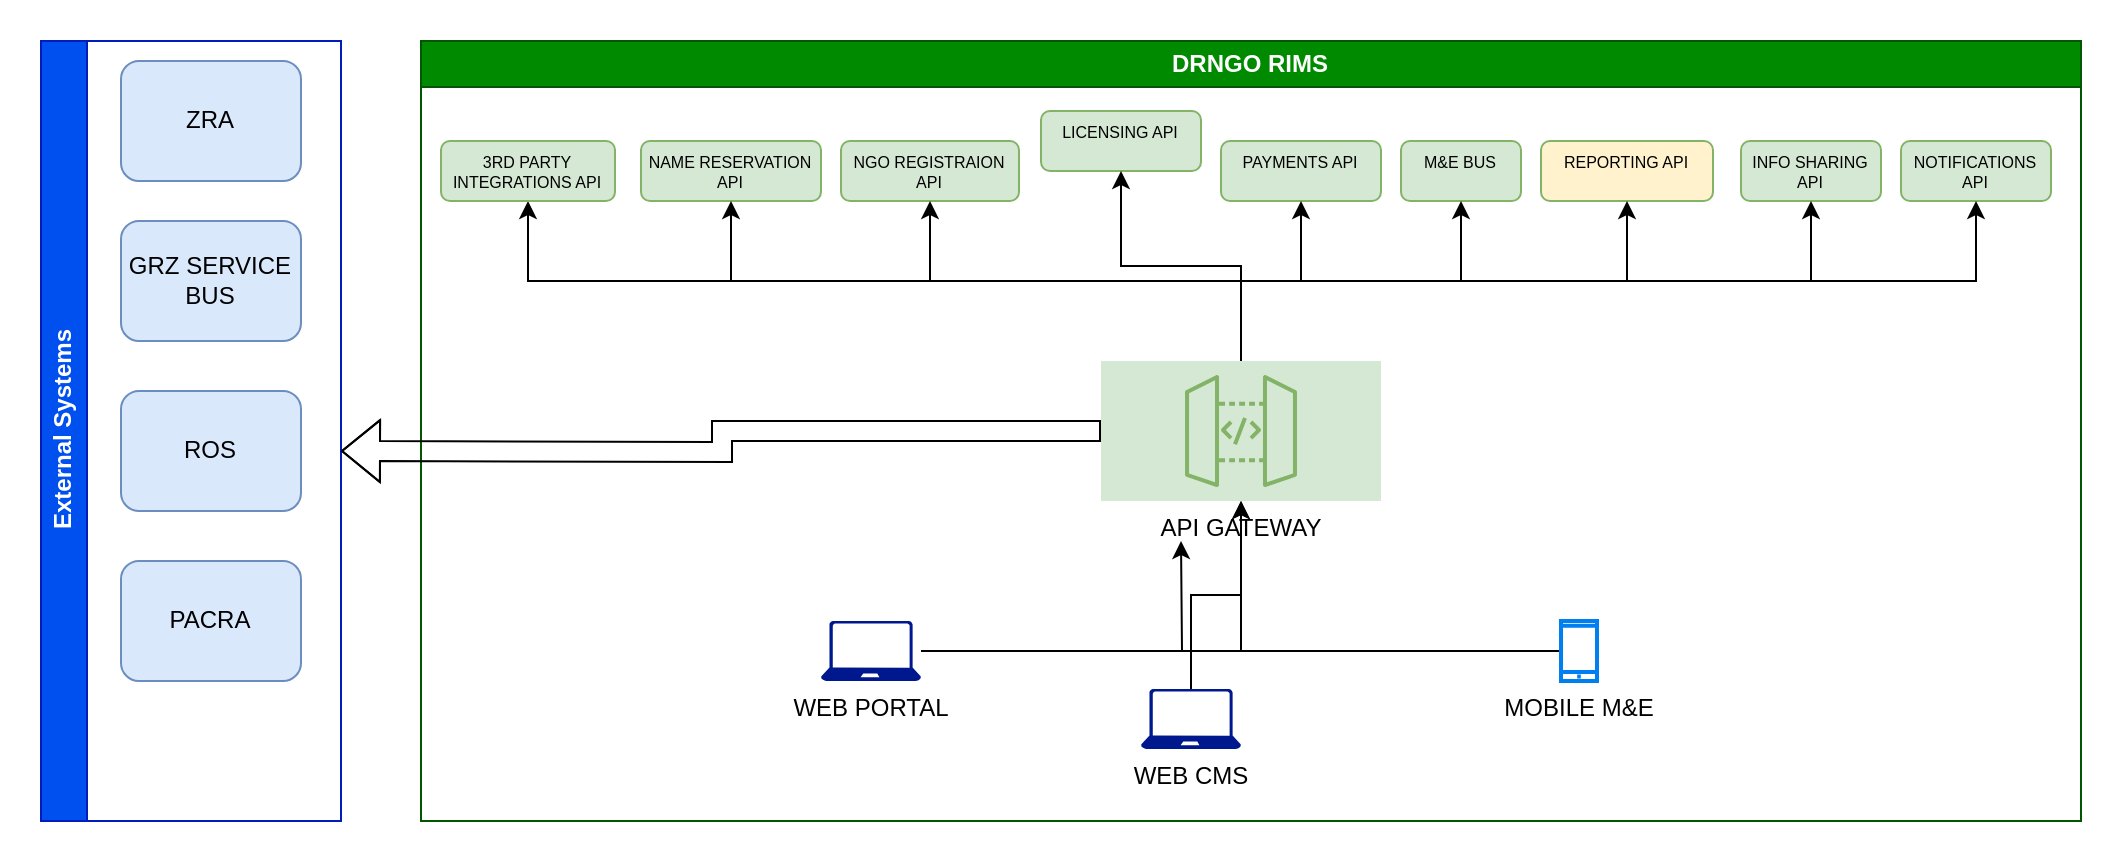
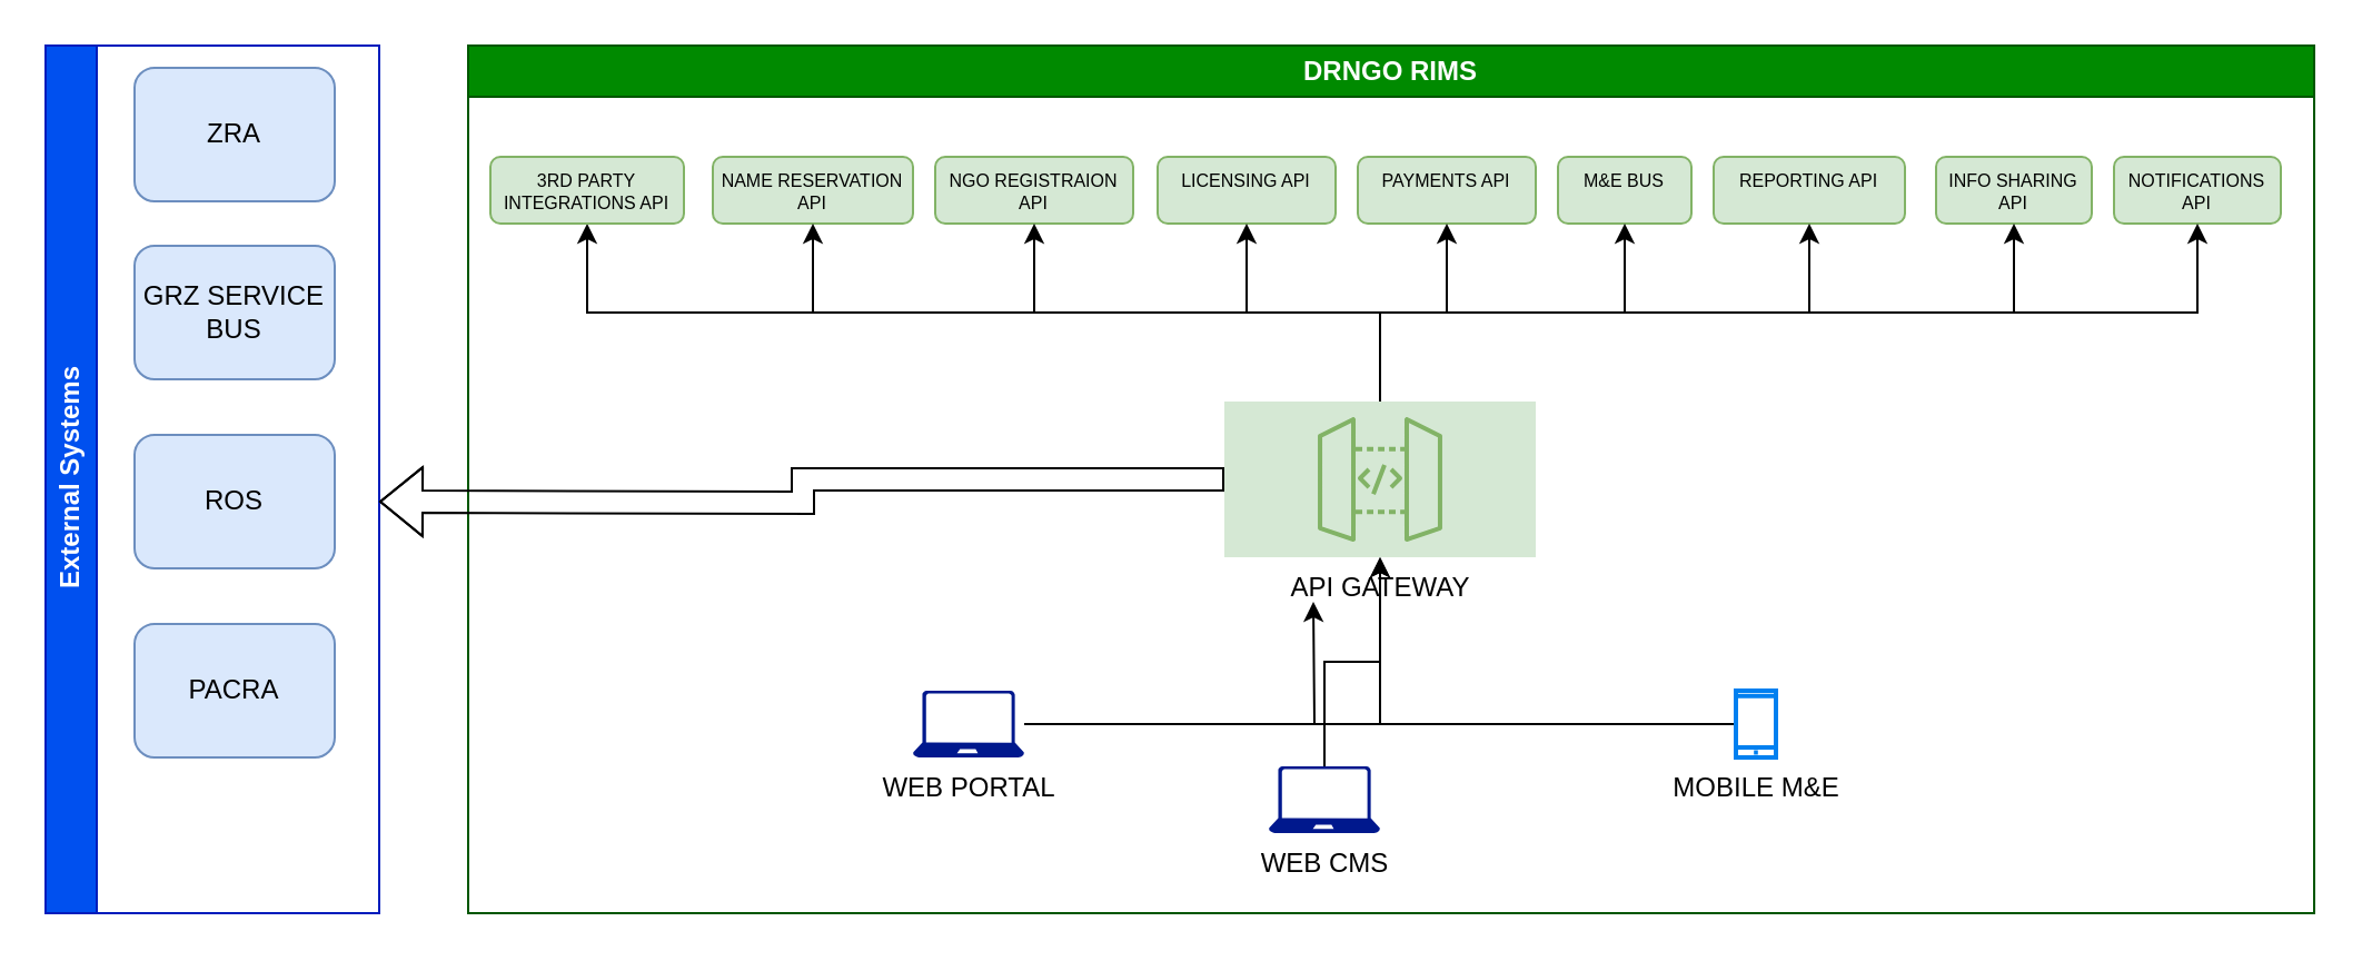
  <mxCell id="0" />
  <mxCell id="1" parent="0" />
  <mxCell id="2" value="External Systems" style="swimlane;horizontal=0;whiteSpace=wrap;html=1;fillColor=#0050ef;fontColor=#ffffff;strokeColor=#001DBC;" vertex="1" parent="1"><mxGeometry x="20" y="20" width="150" height="390" as="geometry" /></mxCell>
  <mxCell id="3" value="ZRA" style="rounded=1;whiteSpace=wrap;html=1;fillColor=#dae8fc;strokeColor=#6c8ebf;" vertex="1" parent="2"><mxGeometry x="40" y="10" width="90" height="60" as="geometry" /></mxCell>
  <mxCell id="4" value="PACRA" style="rounded=1;whiteSpace=wrap;html=1;fillColor=#dae8fc;strokeColor=#6c8ebf;" vertex="1" parent="2"><mxGeometry x="40" y="260" width="90" height="60" as="geometry" /></mxCell>
  <mxCell id="5" value="GRZ SERVICE BUS" style="rounded=1;whiteSpace=wrap;html=1;fillColor=#dae8fc;strokeColor=#6c8ebf;" vertex="1" parent="2"><mxGeometry x="40" y="90" width="90" height="60" as="geometry" /></mxCell>
  <mxCell id="6" value="ROS" style="rounded=1;whiteSpace=wrap;html=1;fillColor=#dae8fc;strokeColor=#6c8ebf;" vertex="1" parent="2"><mxGeometry x="40" y="175" width="90" height="60" as="geometry" /></mxCell>
  <mxCell id="7" value="DRNGO RIMS" style="swimlane;whiteSpace=wrap;html=1;fillColor=#008a00;fontColor=#ffffff;strokeColor=#005700;" vertex="1" parent="1"><mxGeometry x="210" y="20" width="830" height="390" as="geometry" /></mxCell>
  <mxCell id="8" value="" style="edgeStyle=orthogonalEdgeStyle;rounded=0;orthogonalLoop=1;jettySize=auto;html=1;startArrow=none;exitX=0.5;exitY=0;exitDx=0;exitDy=0;exitPerimeter=0;" edge="1" parent="7" source="31" target="9"><mxGeometry relative="1" as="geometry"><mxPoint x="200" y="160" as="sourcePoint" /></mxGeometry></mxCell>
  <mxCell id="9" value="3RD PARTY INTEGRATIONS API" style="rounded=1;whiteSpace=wrap;html=1;verticalAlign=top;fillColor=#d5e8d4;strokeColor=#82b366;sketch=0;gradientDirection=north;dashed=0;fontStyle=0;fontSize=8;" vertex="1" parent="7"><mxGeometry x="10" y="50" width="87" height="30" as="geometry" /></mxCell>
  <mxCell id="10" value="NAME RESERVATION API" style="rounded=1;whiteSpace=wrap;html=1;verticalAlign=top;fillColor=#d5e8d4;strokeColor=#82b366;sketch=0;gradientDirection=north;dashed=0;fontStyle=0;fontSize=8;" vertex="1" parent="7"><mxGeometry x="110" y="50" width="90" height="30" as="geometry" /></mxCell>
  <mxCell id="11" value="" style="edgeStyle=orthogonalEdgeStyle;rounded=0;orthogonalLoop=1;jettySize=auto;html=1;exitX=0.5;exitY=0;exitDx=0;exitDy=0;exitPerimeter=0;" edge="1" target="10" parent="7" source="31"><mxGeometry relative="1" as="geometry"><mxPoint x="256" y="205" as="sourcePoint" /></mxGeometry></mxCell>
  <mxCell id="12" value="NGO REGISTRAION API" style="rounded=1;whiteSpace=wrap;html=1;verticalAlign=top;fillColor=#d5e8d4;strokeColor=#82b366;sketch=0;gradientDirection=north;dashed=0;fontStyle=0;fontSize=8;" vertex="1" parent="7"><mxGeometry x="210" y="50" width="89" height="30" as="geometry" /></mxCell>
- <mxCell id="13" value="LICENSING API" style="rounded=1;whiteSpace=wrap;html=1;verticalAlign=top;fillColor=#d5e8d4;strokeColor=#82b366;sketch=0;gradientDirection=north;dashed=0;fontStyle=0;fontSize=8;" vertex="1" parent="7"><mxGeometry x="310" y="35" width="80" height="30" as="geometry" /></mxCell>
+ <mxCell id="13" value="LICENSING API" style="rounded=1;whiteSpace=wrap;html=1;verticalAlign=top;fillColor=#d5e8d4;strokeColor=#82b366;sketch=0;gradientDirection=north;dashed=0;fontStyle=0;fontSize=8;" vertex="1" parent="7"><mxGeometry x="310" y="50" width="80" height="30" as="geometry" /></mxCell>
  <mxCell id="14" value="M&amp;amp;E BUS" style="rounded=1;whiteSpace=wrap;html=1;verticalAlign=top;fillColor=#d5e8d4;strokeColor=#82b366;sketch=0;gradientDirection=north;dashed=0;fontStyle=0;fontSize=8;" vertex="1" parent="7"><mxGeometry x="490" y="50" width="60" height="30" as="geometry" /></mxCell>
  <mxCell id="15" value="INFO SHARING API" style="rounded=1;whiteSpace=wrap;html=1;verticalAlign=top;fillColor=#d5e8d4;strokeColor=#82b366;sketch=0;gradientDirection=north;dashed=0;fontStyle=0;fontSize=8;" vertex="1" parent="7"><mxGeometry x="660" y="50" width="70" height="30" as="geometry" /></mxCell>
- <mxCell id="16" value="REPORTING API" style="rounded=1;whiteSpace=wrap;html=1;verticalAlign=top;fillColor=#fff2cc;strokeColor=#82b366;sketch=0;gradientDirection=north;dashed=0;fontStyle=0;fontSize=8;" vertex="1" parent="7"><mxGeometry x="560" y="50" width="86" height="30" as="geometry" /></mxCell>
+ <mxCell id="16" value="REPORTING API" style="rounded=1;whiteSpace=wrap;html=1;verticalAlign=top;fillColor=#d5e8d4;strokeColor=#82b366;sketch=0;gradientDirection=north;dashed=0;fontStyle=0;fontSize=8;" vertex="1" parent="7"><mxGeometry x="560" y="50" width="86" height="30" as="geometry" /></mxCell>
  <mxCell id="17" value="PAYMENTS API" style="rounded=1;whiteSpace=wrap;html=1;verticalAlign=top;fillColor=#d5e8d4;strokeColor=#82b366;sketch=0;gradientDirection=north;dashed=0;fontStyle=0;fontSize=8;" vertex="1" parent="7"><mxGeometry x="400" y="50" width="80" height="30" as="geometry" /></mxCell>
  <mxCell id="18" value="NOTIFICATIONS API" style="rounded=1;whiteSpace=wrap;html=1;verticalAlign=top;fillColor=#d5e8d4;strokeColor=#82b366;sketch=0;gradientDirection=north;dashed=0;fontStyle=0;fontSize=8;" vertex="1" parent="7"><mxGeometry x="740" y="50" width="75" height="30" as="geometry" /></mxCell>
  <mxCell id="19" value="" style="edgeStyle=orthogonalEdgeStyle;rounded=0;orthogonalLoop=1;jettySize=auto;html=1;entryX=0.5;entryY=1;entryDx=0;entryDy=0;exitX=0.5;exitY=0;exitDx=0;exitDy=0;exitPerimeter=0;" edge="1" parent="7" source="31" target="12"><mxGeometry relative="1" as="geometry"><mxPoint x="134" y="170" as="sourcePoint" /><mxPoint x="165" y="90" as="targetPoint" /></mxGeometry></mxCell>
  <mxCell id="20" style="edgeStyle=orthogonalEdgeStyle;rounded=0;orthogonalLoop=1;jettySize=auto;html=1;" edge="1" parent="7" source="21" target="31"><mxGeometry relative="1" as="geometry" /></mxCell>
  <mxCell id="21" value="WEB CMS" style="sketch=0;aspect=fixed;pointerEvents=1;shadow=0;dashed=0;html=1;strokeColor=none;labelPosition=center;verticalLabelPosition=bottom;verticalAlign=top;align=center;fillColor=#00188D;shape=mxgraph.azure.laptop" vertex="1" parent="7"><mxGeometry x="360" y="324" width="50" height="30" as="geometry" /></mxCell>
  <mxCell id="22" style="edgeStyle=orthogonalEdgeStyle;rounded=0;orthogonalLoop=1;jettySize=auto;html=1;" edge="1" parent="7" source="23"><mxGeometry relative="1" as="geometry"><mxPoint x="380" y="250" as="targetPoint" /></mxGeometry></mxCell>
  <mxCell id="23" value="MOBILE M&amp;amp;E" style="html=1;verticalLabelPosition=bottom;align=center;labelBackgroundColor=#ffffff;verticalAlign=top;strokeWidth=2;strokeColor=#0080F0;shadow=0;dashed=0;shape=mxgraph.ios7.icons.smartphone;" vertex="1" parent="7"><mxGeometry x="570" y="290" width="18" height="30" as="geometry" /></mxCell>
  <mxCell id="24" style="edgeStyle=orthogonalEdgeStyle;rounded=0;orthogonalLoop=1;jettySize=auto;html=1;" edge="1" parent="7" source="25" target="31"><mxGeometry relative="1" as="geometry" /></mxCell>
  <mxCell id="25" value="WEB PORTAL" style="sketch=0;aspect=fixed;pointerEvents=1;shadow=0;dashed=0;html=1;strokeColor=none;labelPosition=center;verticalLabelPosition=bottom;verticalAlign=top;align=center;fillColor=#00188D;shape=mxgraph.azure.laptop" vertex="1" parent="7"><mxGeometry x="200" y="290" width="50" height="30" as="geometry" /></mxCell>
  <mxCell id="26" value="" style="edgeStyle=orthogonalEdgeStyle;rounded=0;orthogonalLoop=1;jettySize=auto;html=1;entryX=0.5;entryY=1;entryDx=0;entryDy=0;exitX=0.5;exitY=0;exitDx=0;exitDy=0;exitPerimeter=0;" edge="1" parent="7" source="31" target="13"><mxGeometry relative="1" as="geometry"><mxPoint x="380" y="130" as="sourcePoint" /><mxPoint x="265" y="90" as="targetPoint" /></mxGeometry></mxCell>
  <mxCell id="27" value="" style="edgeStyle=orthogonalEdgeStyle;rounded=0;orthogonalLoop=1;jettySize=auto;html=1;entryX=0.5;entryY=1;entryDx=0;entryDy=0;exitX=0.5;exitY=0;exitDx=0;exitDy=0;exitPerimeter=0;" edge="1" parent="7" source="31" target="16"><mxGeometry relative="1" as="geometry"><mxPoint x="395" y="140" as="sourcePoint" /><mxPoint x="360" y="90" as="targetPoint" /></mxGeometry></mxCell>
  <mxCell id="28" value="" style="edgeStyle=orthogonalEdgeStyle;rounded=0;orthogonalLoop=1;jettySize=auto;html=1;entryX=0.5;entryY=1;entryDx=0;entryDy=0;" edge="1" parent="7" source="31" target="17"><mxGeometry relative="1" as="geometry"><mxPoint x="405" y="150" as="sourcePoint" /><mxPoint x="370" y="100" as="targetPoint" /></mxGeometry></mxCell>
  <mxCell id="29" value="" style="edgeStyle=orthogonalEdgeStyle;rounded=0;orthogonalLoop=1;jettySize=auto;html=1;entryX=0.5;entryY=1;entryDx=0;entryDy=0;exitX=0.5;exitY=0;exitDx=0;exitDy=0;exitPerimeter=0;" edge="1" parent="7" source="31" target="14"><mxGeometry relative="1" as="geometry"><mxPoint x="415" y="160" as="sourcePoint" /><mxPoint x="380" y="110" as="targetPoint" /></mxGeometry></mxCell>
  <mxCell id="30" style="edgeStyle=orthogonalEdgeStyle;rounded=0;orthogonalLoop=1;jettySize=auto;html=1;shape=flexArrow;" edge="1" parent="7" source="31"><mxGeometry relative="1" as="geometry"><mxPoint x="-40" y="205" as="targetPoint" /></mxGeometry></mxCell>
  <mxCell id="31" value="API GATEWAY" style="sketch=0;points=[[0,0,0],[0.25,0,0],[0.5,0,0],[0.75,0,0],[1,0,0],[0,1,0],[0.25,1,0],[0.5,1,0],[0.75,1,0],[1,1,0],[0,0.25,0],[0,0.5,0],[0,0.75,0],[1,0.25,0],[1,0.5,0],[1,0.75,0]];outlineConnect=0;gradientDirection=north;fillColor=#d5e8d4;strokeColor=#82b366;dashed=0;verticalLabelPosition=bottom;verticalAlign=top;align=center;html=1;fontSize=12;fontStyle=0;aspect=fixed;shape=mxgraph.aws4.resourceIcon;resIcon=mxgraph.aws4.api_gateway;" vertex="1" parent="7"><mxGeometry x="340" y="160" width="140" height="70" as="geometry" /></mxCell>
  <mxCell id="32" value="" style="edgeStyle=orthogonalEdgeStyle;rounded=0;orthogonalLoop=1;jettySize=auto;html=1;entryX=0.5;entryY=1;entryDx=0;entryDy=0;exitX=0.5;exitY=0;exitDx=0;exitDy=0;exitPerimeter=0;" edge="1" parent="7" source="31" target="15"><mxGeometry relative="1" as="geometry"><mxPoint x="395" y="170" as="sourcePoint" /><mxPoint x="613" y="90" as="targetPoint" /></mxGeometry></mxCell>
  <mxCell id="33" value="" style="edgeStyle=orthogonalEdgeStyle;rounded=0;orthogonalLoop=1;jettySize=auto;html=1;entryX=0.5;entryY=1;entryDx=0;entryDy=0;exitX=0.5;exitY=0;exitDx=0;exitDy=0;exitPerimeter=0;" edge="1" parent="7" source="31" target="18"><mxGeometry relative="1" as="geometry"><mxPoint x="395" y="170" as="sourcePoint" /><mxPoint x="705" y="90" as="targetPoint" /></mxGeometry></mxCell>
  <mxCell id="34" style="edgeStyle=orthogonalEdgeStyle;rounded=0;orthogonalLoop=1;jettySize=auto;html=1;exitX=0.5;exitY=1;exitDx=0;exitDy=0;exitPerimeter=0;" edge="1" parent="7" source="21" target="21"><mxGeometry relative="1" as="geometry" /></mxCell>
